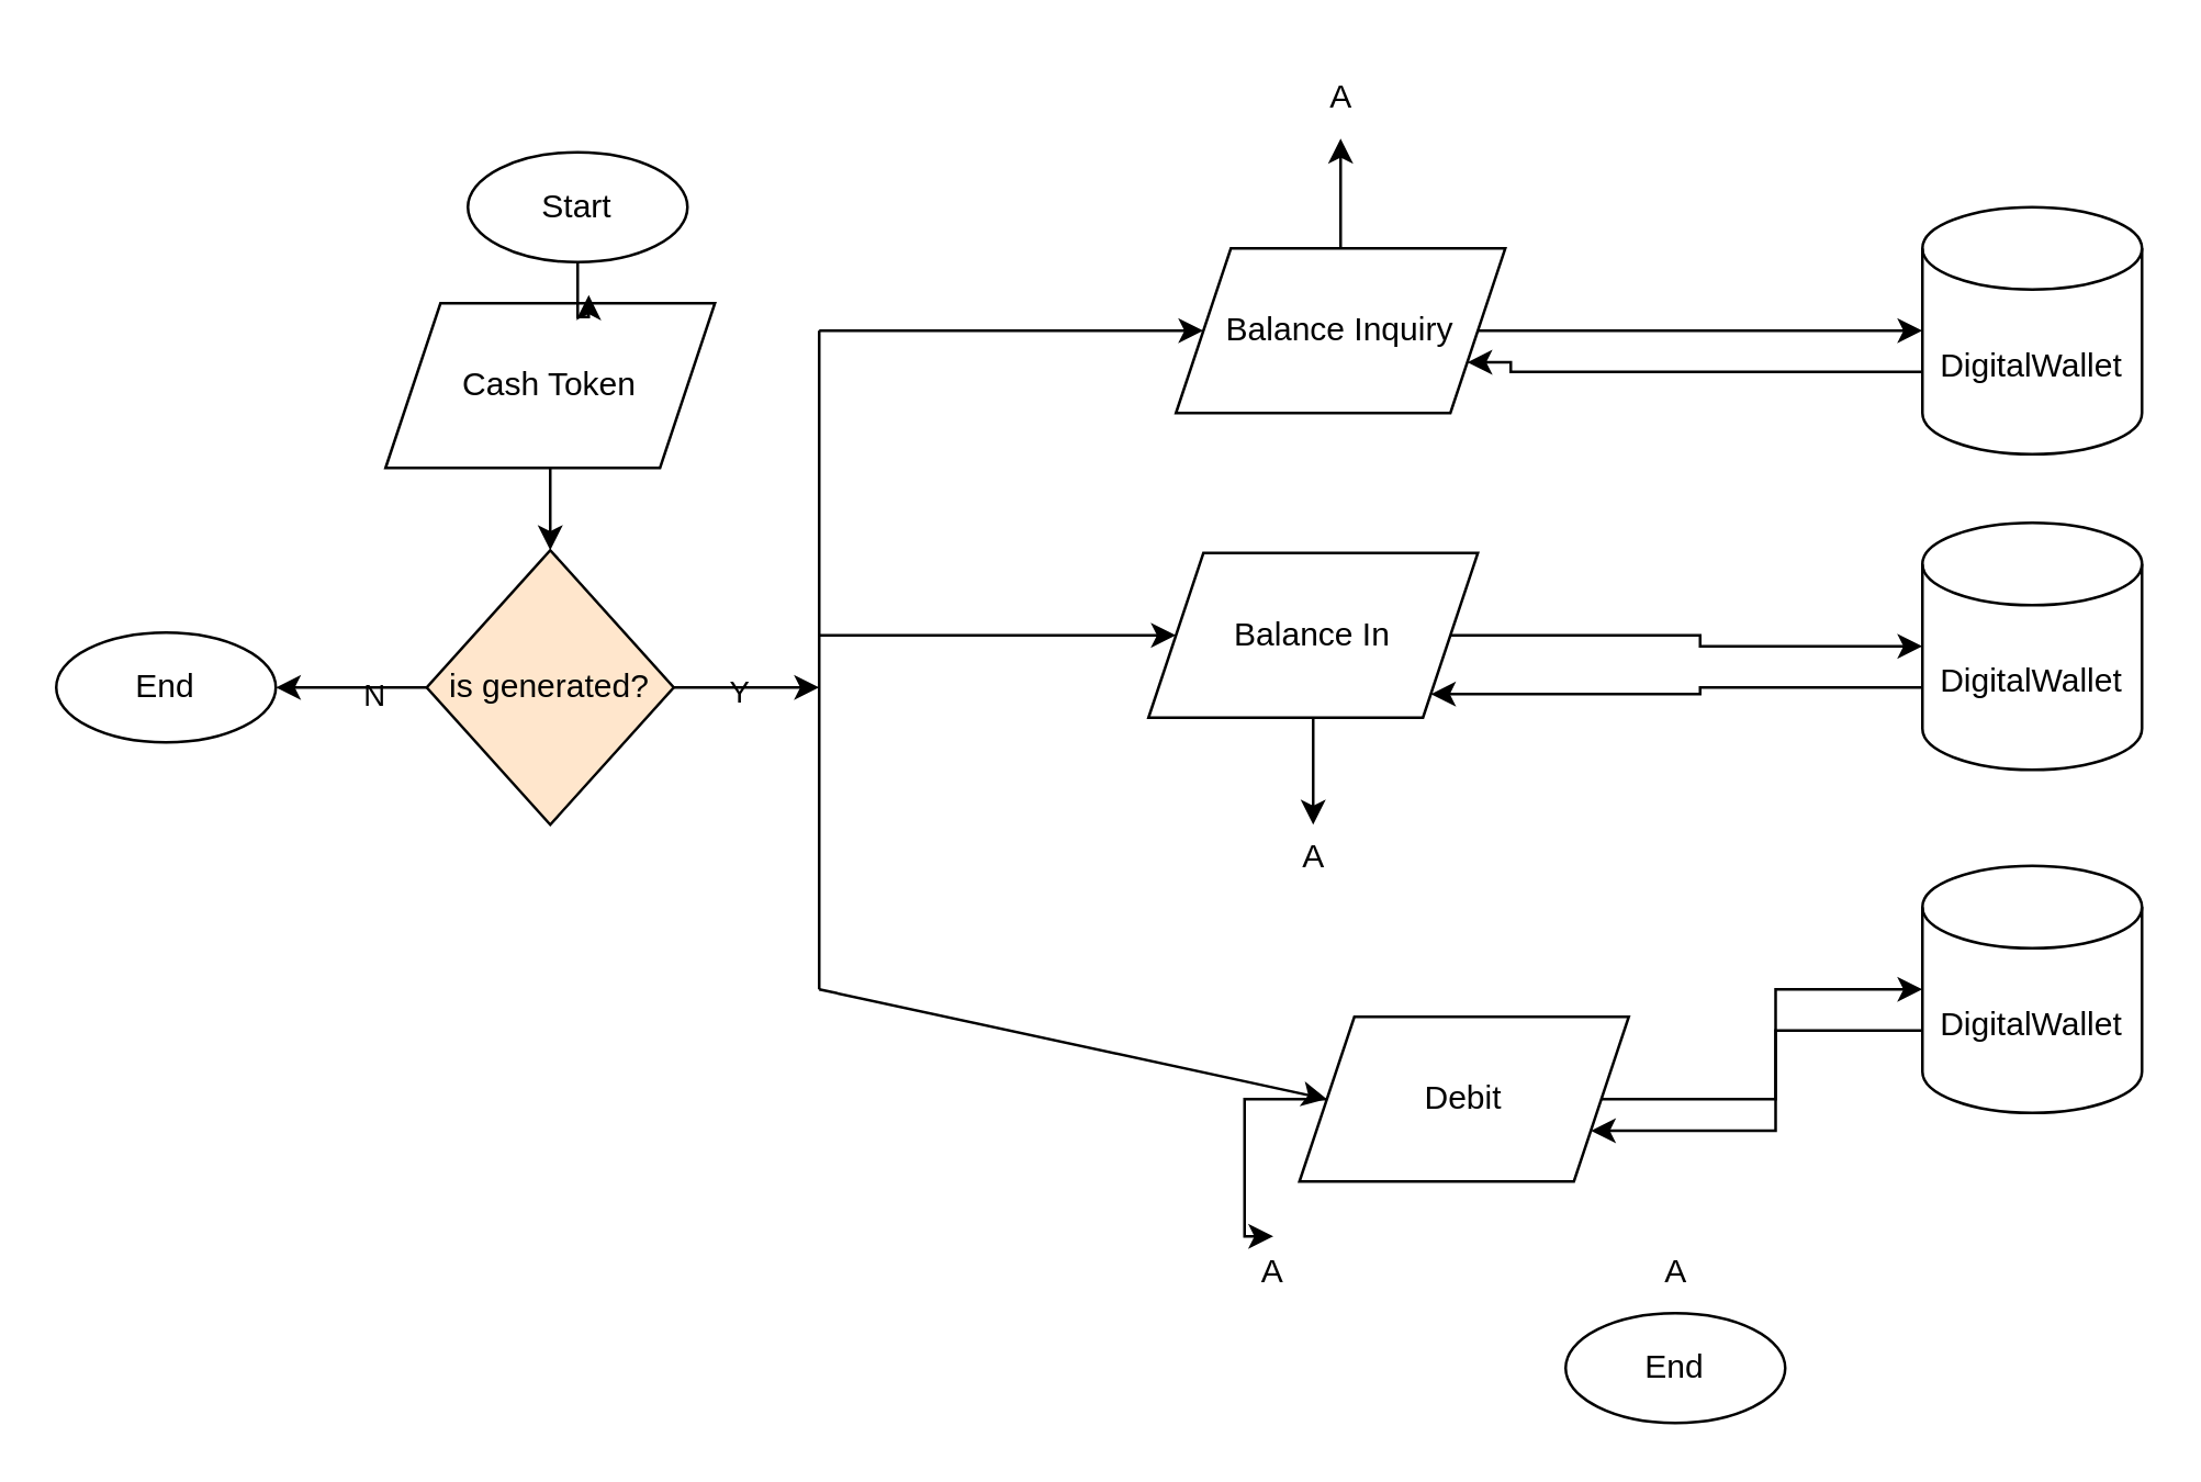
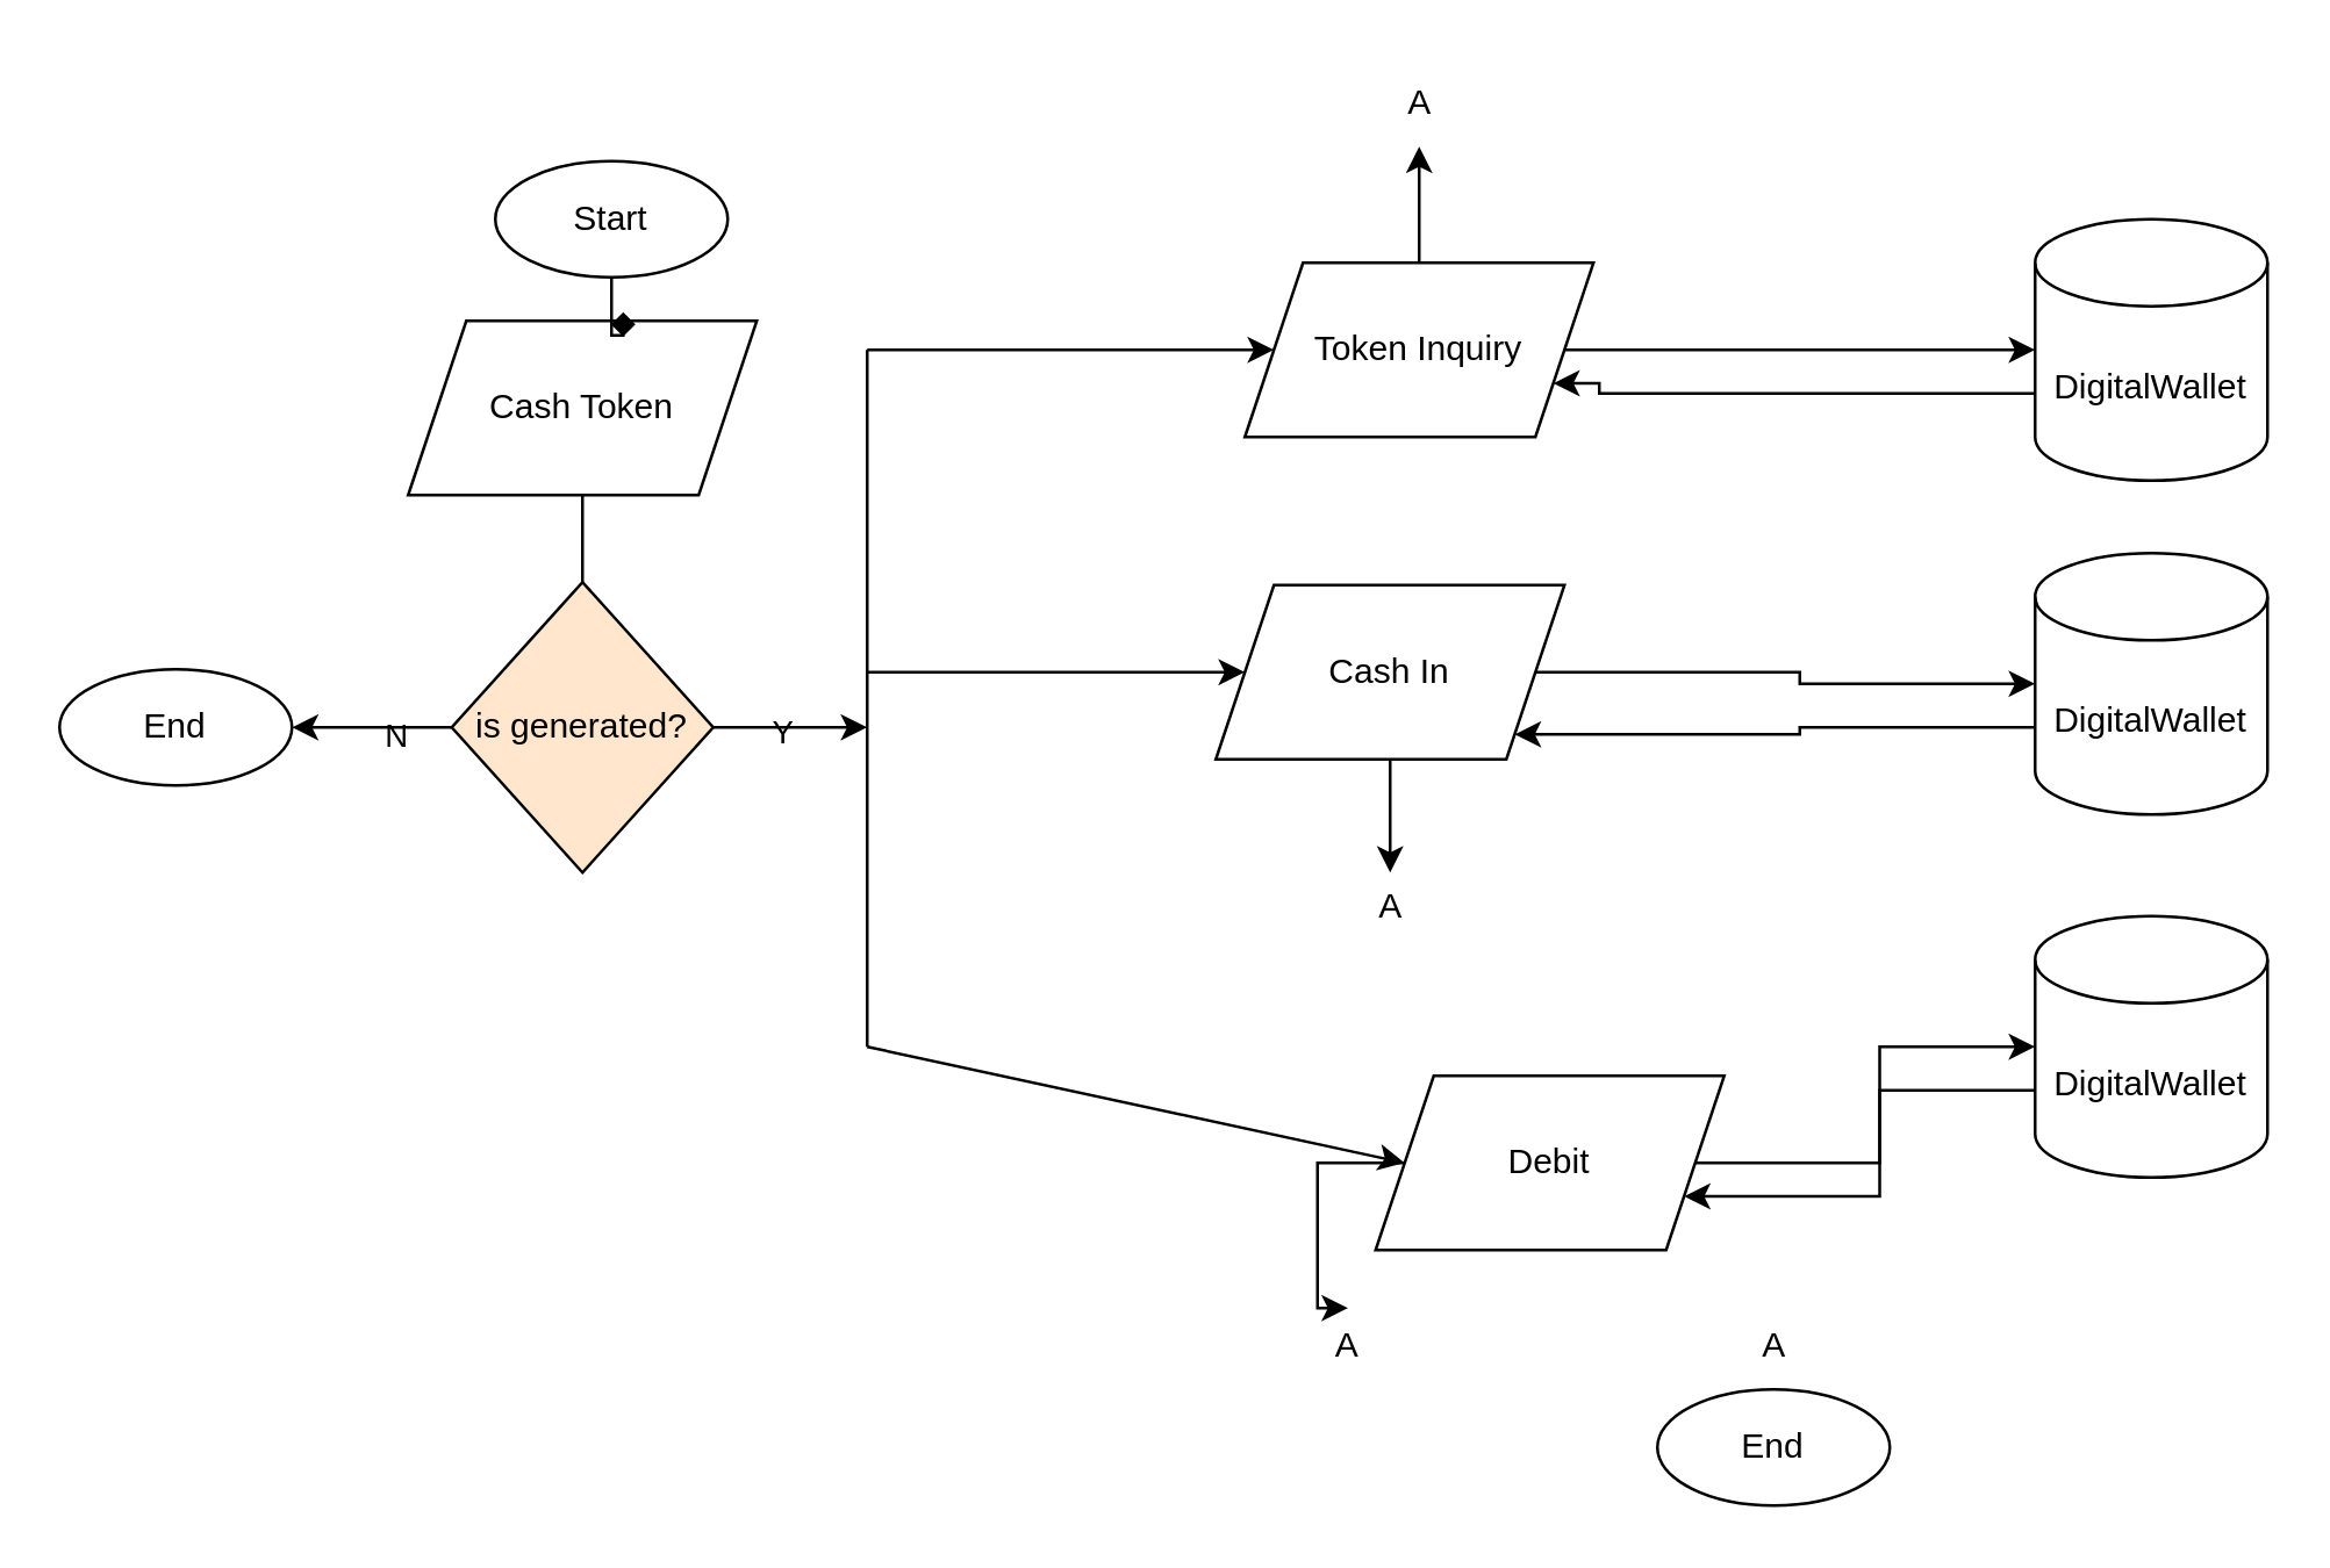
  <mxCell id="0" />
  <mxCell id="1" parent="0" />
  <mxCell id="2" value="Start" style="ellipse;whiteSpace=wrap;html=1;labelBackgroundColor=none;" parent="1" vertex="1"><mxGeometry x="170" y="55" width="80" height="40" as="geometry" /></mxCell>
- <mxCell id="3" style="edgeStyle=orthogonalEdgeStyle;rounded=0;orthogonalLoop=1;jettySize=auto;html=1;entryX=0.5;entryY=0;entryDx=0;entryDy=0;labelBackgroundColor=none;fontColor=default;" parent="1" source="4" target="9" edge="1"><mxGeometry relative="1" as="geometry" /></mxCell>
+ <mxCell id="3" style="edgeStyle=orthogonalEdgeStyle;rounded=0;orthogonalLoop=1;jettySize=auto;html=1;entryX=0.5;entryY=0;entryDx=0;entryDy=0;labelBackgroundColor=none;fontColor=default;endArrow=none;" parent="1" source="4" target="9" edge="1"><mxGeometry relative="1" as="geometry" /></mxCell>
  <mxCell id="4" value="Cash Token" style="shape=parallelogram;perimeter=parallelogramPerimeter;whiteSpace=wrap;html=1;fixedSize=1;labelBackgroundColor=none;" parent="1" vertex="1"><mxGeometry x="140" y="110" width="120" height="60" as="geometry" /></mxCell>
  <mxCell id="5" style="edgeStyle=orthogonalEdgeStyle;rounded=0;orthogonalLoop=1;jettySize=auto;html=1;labelBackgroundColor=none;fontColor=default;" parent="1" source="9" edge="1"><mxGeometry relative="1" as="geometry"><mxPoint x="100" y="250" as="targetPoint" /></mxGeometry></mxCell>
  <mxCell id="6" value="N" style="edgeLabel;html=1;align=center;verticalAlign=middle;resizable=0;points=[];labelBackgroundColor=none;" parent="5" vertex="1" connectable="0"><mxGeometry x="-0.262" y="2" relative="1" as="geometry"><mxPoint as="offset" /></mxGeometry></mxCell>
  <mxCell id="7" style="edgeStyle=orthogonalEdgeStyle;rounded=0;orthogonalLoop=1;jettySize=auto;html=1;labelBackgroundColor=none;fontColor=default;" parent="1" source="9" edge="1"><mxGeometry relative="1" as="geometry"><mxPoint x="298" y="250" as="targetPoint" /></mxGeometry></mxCell>
  <mxCell id="8" value="Y" style="edgeLabel;html=1;align=center;verticalAlign=middle;resizable=0;points=[];labelBackgroundColor=none;" parent="7" vertex="1" connectable="0"><mxGeometry x="-0.149" y="-1" relative="1" as="geometry"><mxPoint as="offset" /></mxGeometry></mxCell>
  <mxCell id="9" value="is generated?" style="rhombus;whiteSpace=wrap;html=1;labelBackgroundColor=none;fillColor=#ffe6cc;" parent="1" vertex="1"><mxGeometry x="155" y="200" width="90" height="100" as="geometry" /></mxCell>
  <mxCell id="10" style="edgeStyle=orthogonalEdgeStyle;rounded=0;orthogonalLoop=1;jettySize=auto;html=1;labelBackgroundColor=none;fontColor=default;" parent="1" source="11" edge="1"><mxGeometry relative="1" as="geometry"><mxPoint x="488" y="50" as="targetPoint" /></mxGeometry></mxCell>
- <mxCell id="11" value="Balance Inquiry" style="shape=parallelogram;perimeter=parallelogramPerimeter;whiteSpace=wrap;html=1;fixedSize=1;labelBackgroundColor=none;" parent="1" vertex="1"><mxGeometry x="428" y="90" width="120" height="60" as="geometry" /></mxCell>
+ <mxCell id="11" value="Token Inquiry" style="shape=parallelogram;perimeter=parallelogramPerimeter;whiteSpace=wrap;html=1;fixedSize=1;labelBackgroundColor=none;" parent="1" vertex="1"><mxGeometry x="428" y="90" width="120" height="60" as="geometry" /></mxCell>
  <mxCell id="12" style="edgeStyle=orthogonalEdgeStyle;rounded=0;orthogonalLoop=1;jettySize=auto;html=1;labelBackgroundColor=none;fontColor=default;" parent="1" source="13" edge="1"><mxGeometry relative="1" as="geometry"><mxPoint x="478" y="300" as="targetPoint" /></mxGeometry></mxCell>
- <mxCell id="13" value="Balance In" style="shape=parallelogram;perimeter=parallelogramPerimeter;whiteSpace=wrap;html=1;fixedSize=1;labelBackgroundColor=none;" parent="1" vertex="1"><mxGeometry x="418" y="201" width="120" height="60" as="geometry" /></mxCell>
+ <mxCell id="13" value="Cash In" style="shape=parallelogram;perimeter=parallelogramPerimeter;whiteSpace=wrap;html=1;fixedSize=1;labelBackgroundColor=none;" parent="1" vertex="1"><mxGeometry x="418" y="201" width="120" height="60" as="geometry" /></mxCell>
  <mxCell id="14" style="edgeStyle=orthogonalEdgeStyle;rounded=0;orthogonalLoop=1;jettySize=auto;html=1;entryX=0.5;entryY=0;entryDx=0;entryDy=0;labelBackgroundColor=none;fontColor=default;" parent="1" source="15" edge="1"><mxGeometry relative="1" as="geometry"><mxPoint x="463" y="450" as="targetPoint" /></mxGeometry></mxCell>
  <mxCell id="15" value="Debit" style="shape=parallelogram;perimeter=parallelogramPerimeter;whiteSpace=wrap;html=1;fixedSize=1;labelBackgroundColor=none;" parent="1" vertex="1"><mxGeometry x="473" y="370" width="120" height="60" as="geometry" /></mxCell>
  <mxCell id="16" style="edgeStyle=orthogonalEdgeStyle;rounded=0;orthogonalLoop=1;jettySize=auto;html=1;exitX=0;exitY=0;exitDx=0;exitDy=60;exitPerimeter=0;entryX=1;entryY=0.75;entryDx=0;entryDy=0;labelBackgroundColor=none;fontColor=default;" parent="1" source="17" target="11" edge="1"><mxGeometry relative="1" as="geometry"><Array as="points"><mxPoint x="550" y="135" /><mxPoint x="550" y="132" /></Array></mxGeometry></mxCell>
  <mxCell id="17" value="DigitalWallet" style="shape=cylinder3;whiteSpace=wrap;html=1;boundedLbl=1;backgroundOutline=1;size=15;labelBackgroundColor=none;" parent="1" vertex="1"><mxGeometry x="700" y="75" width="80" height="90" as="geometry" /></mxCell>
- <mxCell id="18" style="edgeStyle=orthogonalEdgeStyle;rounded=0;orthogonalLoop=1;jettySize=auto;html=1;entryX=0.617;entryY=-0.05;entryDx=0;entryDy=0;entryPerimeter=0;labelBackgroundColor=none;fontColor=default;" parent="1" source="2" target="4" edge="1"><mxGeometry relative="1" as="geometry" /></mxCell>
+ <mxCell id="18" style="edgeStyle=orthogonalEdgeStyle;rounded=0;orthogonalLoop=1;jettySize=auto;html=1;entryX=0.617;entryY=-0.05;entryDx=0;entryDy=0;entryPerimeter=0;labelBackgroundColor=none;fontColor=default;endArrow=diamond;" parent="1" source="2" target="4" edge="1"><mxGeometry relative="1" as="geometry" /></mxCell>
  <mxCell id="19" value="End" style="ellipse;whiteSpace=wrap;html=1;labelBackgroundColor=none;" parent="1" vertex="1"><mxGeometry x="20" y="230" width="80" height="40" as="geometry" /></mxCell>
  <mxCell id="20" value="" style="endArrow=none;html=1;rounded=0;labelBackgroundColor=none;fontColor=default;" parent="1" edge="1"><mxGeometry width="50" height="50" relative="1" as="geometry"><mxPoint x="298" y="360" as="sourcePoint" /><mxPoint x="298" y="120" as="targetPoint" /></mxGeometry></mxCell>
  <mxCell id="21" value="" style="endArrow=classic;html=1;rounded=0;entryX=0;entryY=0.5;entryDx=0;entryDy=0;labelBackgroundColor=none;fontColor=default;" parent="1" target="11" edge="1"><mxGeometry width="50" height="50" relative="1" as="geometry"><mxPoint x="298" y="120" as="sourcePoint" /><mxPoint x="388" y="280" as="targetPoint" /></mxGeometry></mxCell>
  <mxCell id="22" value="" style="endArrow=classic;html=1;rounded=0;entryX=0;entryY=0.5;entryDx=0;entryDy=0;labelBackgroundColor=none;fontColor=default;" parent="1" target="13" edge="1"><mxGeometry width="50" height="50" relative="1" as="geometry"><mxPoint x="298" y="231" as="sourcePoint" /><mxPoint x="388" y="280" as="targetPoint" /></mxGeometry></mxCell>
  <mxCell id="23" value="" style="endArrow=classic;html=1;rounded=0;entryX=0;entryY=0.5;entryDx=0;entryDy=0;labelBackgroundColor=none;fontColor=default;" parent="1" target="15" edge="1"><mxGeometry width="50" height="50" relative="1" as="geometry"><mxPoint x="298" y="360" as="sourcePoint" /><mxPoint x="388" y="380" as="targetPoint" /></mxGeometry></mxCell>
  <mxCell id="24" style="edgeStyle=orthogonalEdgeStyle;rounded=0;orthogonalLoop=1;jettySize=auto;html=1;entryX=0;entryY=0.5;entryDx=0;entryDy=0;entryPerimeter=0;labelBackgroundColor=none;fontColor=default;" parent="1" source="11" target="17" edge="1"><mxGeometry relative="1" as="geometry" /></mxCell>
  <mxCell id="25" style="edgeStyle=orthogonalEdgeStyle;rounded=0;orthogonalLoop=1;jettySize=auto;html=1;exitX=0;exitY=0;exitDx=0;exitDy=60;exitPerimeter=0;entryX=1;entryY=1;entryDx=0;entryDy=0;labelBackgroundColor=none;fontColor=default;" parent="1" source="26" target="13" edge="1"><mxGeometry relative="1" as="geometry" /></mxCell>
  <mxCell id="26" value="DigitalWallet" style="shape=cylinder3;whiteSpace=wrap;html=1;boundedLbl=1;backgroundOutline=1;size=15;labelBackgroundColor=none;" parent="1" vertex="1"><mxGeometry x="700" y="190" width="80" height="90" as="geometry" /></mxCell>
  <mxCell id="27" style="edgeStyle=orthogonalEdgeStyle;rounded=0;orthogonalLoop=1;jettySize=auto;html=1;exitX=0;exitY=0;exitDx=0;exitDy=60;exitPerimeter=0;entryX=1;entryY=0.75;entryDx=0;entryDy=0;labelBackgroundColor=none;fontColor=default;" parent="1" source="28" target="15" edge="1"><mxGeometry relative="1" as="geometry" /></mxCell>
  <mxCell id="28" value="DigitalWallet" style="shape=cylinder3;whiteSpace=wrap;html=1;boundedLbl=1;backgroundOutline=1;size=15;labelBackgroundColor=none;" parent="1" vertex="1"><mxGeometry x="700" y="315" width="80" height="90" as="geometry" /></mxCell>
  <mxCell id="29" style="edgeStyle=orthogonalEdgeStyle;rounded=0;orthogonalLoop=1;jettySize=auto;html=1;entryX=0;entryY=0.5;entryDx=0;entryDy=0;entryPerimeter=0;labelBackgroundColor=none;fontColor=default;" parent="1" source="13" target="26" edge="1"><mxGeometry relative="1" as="geometry" /></mxCell>
  <mxCell id="30" style="edgeStyle=orthogonalEdgeStyle;rounded=0;orthogonalLoop=1;jettySize=auto;html=1;entryX=0;entryY=0.5;entryDx=0;entryDy=0;entryPerimeter=0;labelBackgroundColor=none;fontColor=default;" parent="1" source="15" target="28" edge="1"><mxGeometry relative="1" as="geometry" /></mxCell>
  <mxCell id="31" value="End" style="ellipse;whiteSpace=wrap;html=1;labelBackgroundColor=none;" parent="1" vertex="1"><mxGeometry x="570" y="478" width="80" height="40" as="geometry" /></mxCell>
  <mxCell id="32" value="A" style="text;html=1;align=center;verticalAlign=middle;resizable=0;points=[];autosize=1;strokeColor=none;fillColor=none;labelBackgroundColor=none;" parent="1" vertex="1"><mxGeometry x="595" y="448" width="30" height="30" as="geometry" /></mxCell>
  <mxCell id="33" value="A" style="text;html=1;align=center;verticalAlign=middle;resizable=0;points=[];autosize=1;strokeColor=none;fillColor=none;labelBackgroundColor=none;" parent="1" vertex="1"><mxGeometry x="448" y="448" width="30" height="30" as="geometry" /></mxCell>
  <mxCell id="34" value="A" style="text;html=1;align=center;verticalAlign=middle;resizable=0;points=[];autosize=1;strokeColor=none;fillColor=none;labelBackgroundColor=none;" parent="1" vertex="1"><mxGeometry x="463" y="297" width="30" height="30" as="geometry" /></mxCell>
  <mxCell id="35" value="A" style="text;html=1;align=center;verticalAlign=middle;resizable=0;points=[];autosize=1;strokeColor=none;fillColor=none;labelBackgroundColor=none;" parent="1" vertex="1"><mxGeometry x="473" y="20" width="30" height="30" as="geometry" /></mxCell>
